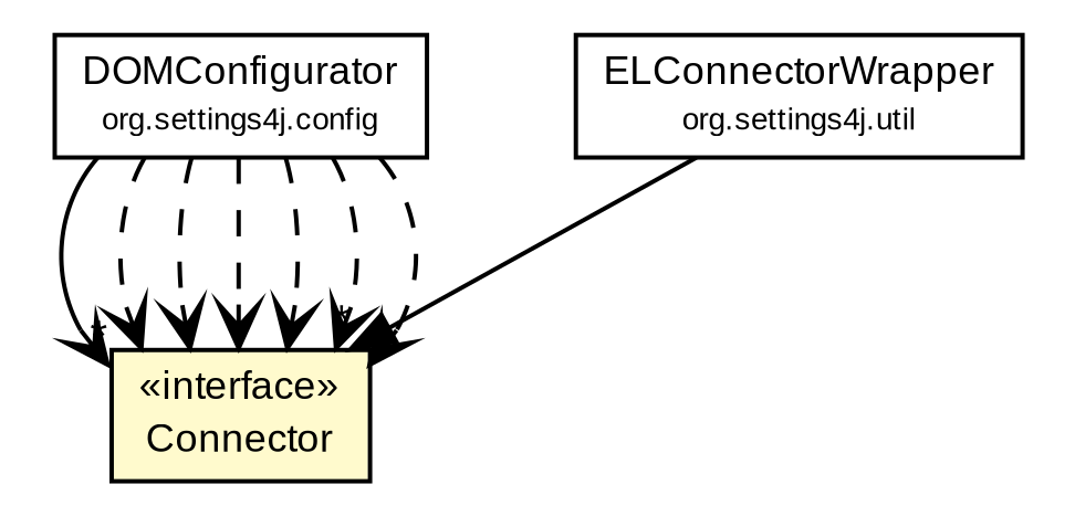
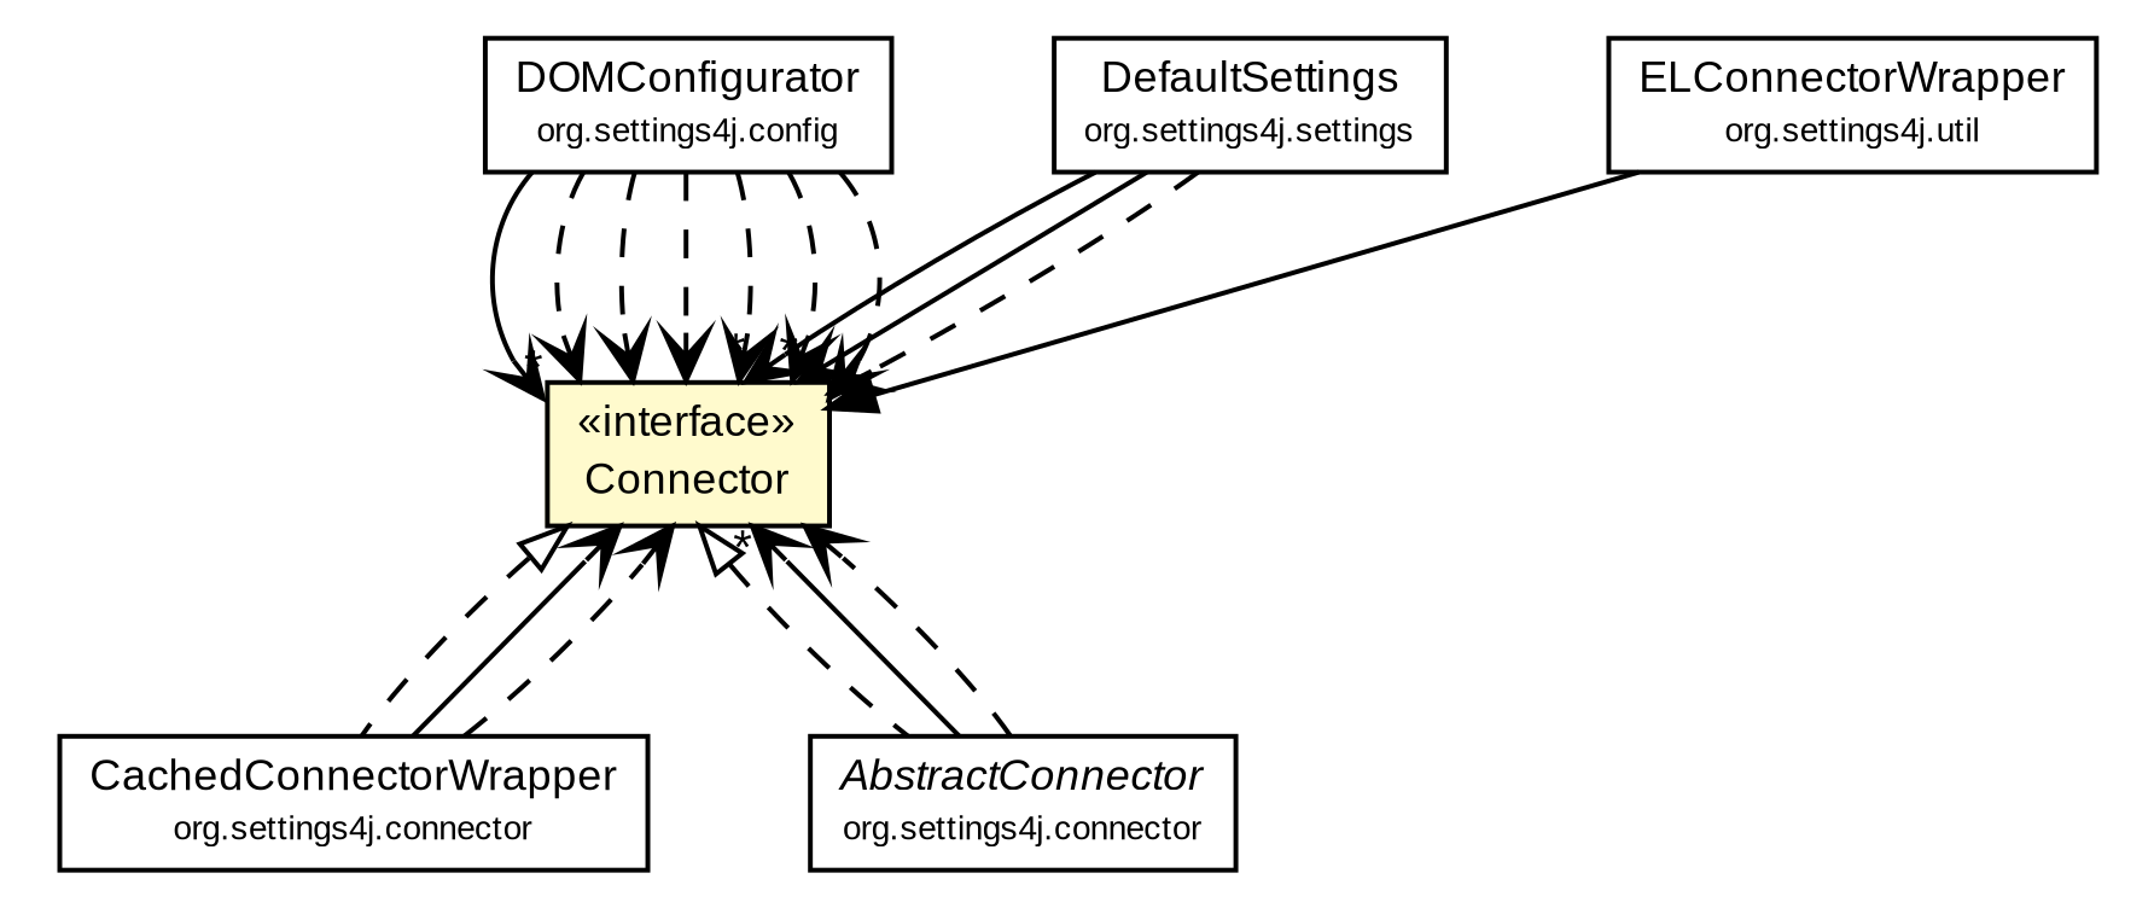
  digraph {
    nodesep=0.25
    ranksep=0.5
    node [fontcolor=black fontname=arial fontsize=9.0 shape=plaintext]
    edge [arrowhead=open color=black fontcolor=black fontname=arial fontsize=10.0 headport=p labelfontname=arial labelfontsize=10 tailport=p style=dashed]
    n1 [label=<<table title="org.settings4j.config.DOMConfigurator" border="0" cellborder="1" cellspacing="0" cellpadding="2" port="p" href="./config/DOMConfigurator.html"> 		<tr><td><table border="0" cellspacing="0" cellpadding="1"> <tr><td align="center" balign="center"> DOMConfigurator </td></tr> <tr><td align="center" balign="center"><font point-size="7.0"> org.settings4j.config </font></td></tr> 		</table></td></tr> 		</table>>]
    n2 [label=<<table title="org.settings4j.Connector" border="0" cellborder="1" cellspacing="0" cellpadding="2" port="p" bgcolor="lemonChiffon" href="./Connector.html"> 		<tr><td><table border="0" cellspacing="0" cellpadding="1"> <tr><td align="center" balign="center"> &#171;interface&#187; </td></tr> <tr><td align="center" balign="center"> Connector </td></tr> 		</table></td></tr> 		</table>>]
+   n3 [label=<<table title="org.settings4j.connector.CachedConnectorWrapper" border="0" cellborder="1" cellspacing="0" cellpadding="2" port="p" href="./connector/CachedConnectorWrapper.html"> 		<tr><td><table border="0" cellspacing="0" cellpadding="1"> <tr><td align="center" balign="center"> CachedConnectorWrapper </td></tr> <tr><td align="center" balign="center"><font point-size="7.0"> org.settings4j.connector </font></td></tr> 		</table></td></tr> 		</table>>]
+   n4 [label=<<table title="org.settings4j.connector.AbstractConnector" border="0" cellborder="1" cellspacing="0" cellpadding="2" port="p" href="./connector/AbstractConnector.html"> 		<tr><td><table border="0" cellspacing="0" cellpadding="1"> <tr><td align="center" balign="center"><font face="arial italic"> AbstractConnector </font></td></tr> <tr><td align="center" balign="center"><font point-size="7.0"> org.settings4j.connector </font></td></tr> 		</table></td></tr> 		</table>>]
+   n5 [label=<<table title="org.settings4j.settings.DefaultSettings" border="0" cellborder="1" cellspacing="0" cellpadding="2" port="p" href="./settings/DefaultSettings.html"> 		<tr><td><table border="0" cellspacing="0" cellpadding="1"> <tr><td align="center" balign="center"> DefaultSettings </td></tr> <tr><td align="center" balign="center"><font point-size="7.0"> org.settings4j.settings </font></td></tr> 		</table></td></tr> 		</table>>]
    n6 [label=<<table title="org.settings4j.util.ELConnectorWrapper" border="0" cellborder="1" cellspacing="0" cellpadding="2" port="p" href="./util/ELConnectorWrapper.html"> 		<tr><td><table border="0" cellspacing="0" cellpadding="1"> <tr><td align="center" balign="center"> ELConnectorWrapper </td></tr> <tr><td align="center" balign="center"><font point-size="7.0"> org.settings4j.util </font></td></tr> 		</table></td></tr> 		</table>>]
    n1 -> n2 [headlabel="*" style=""]
    n1 -> n2
    n1 -> n2
    n1 -> n2
    n1 -> n2
    n1 -> n2
    n1 -> n2
+   n2 -> n3 [arrowtail=empty dir=back fontsize=10 arrowhead="" color="" fontcolor=""]
+   n2 -> n4 [arrowtail=empty dir=back fontsize=10 arrowhead="" color="" fontcolor=""]
+   n3 -> n2 [style=""]
+   n3 -> n2
+   n4 -> n2 [headlabel="*" style=""]
+   n4 -> n2
+   n5 -> n2 [headlabel="*" style=""]
+   n5 -> n2 [headlabel="*" style=""]
+   n5 -> n2
    n6 -> n2 [arrowhead=normal headlabel="*" style=""]
  }
